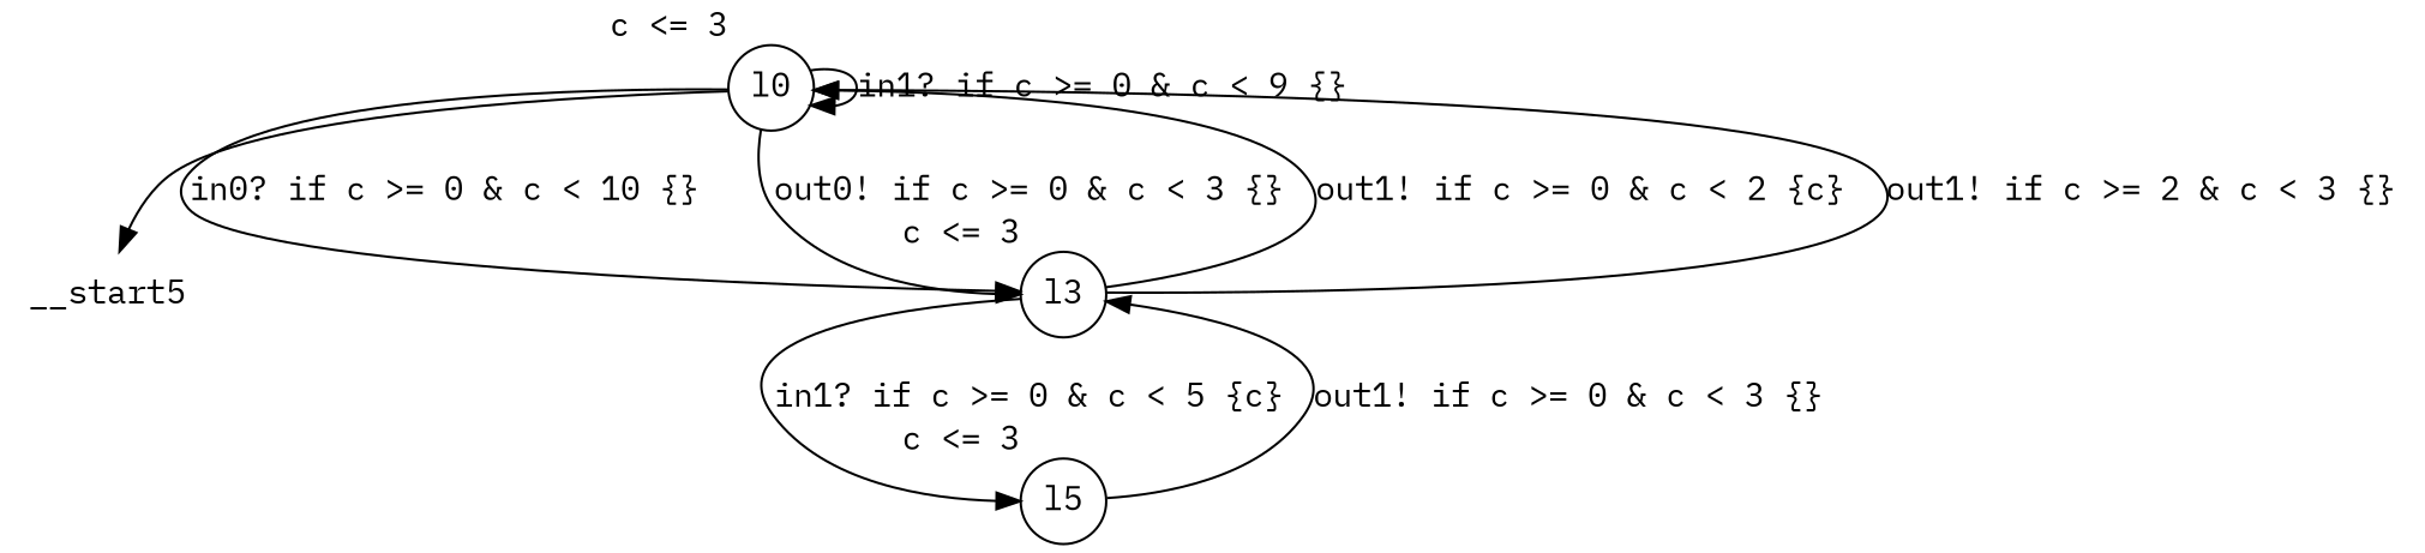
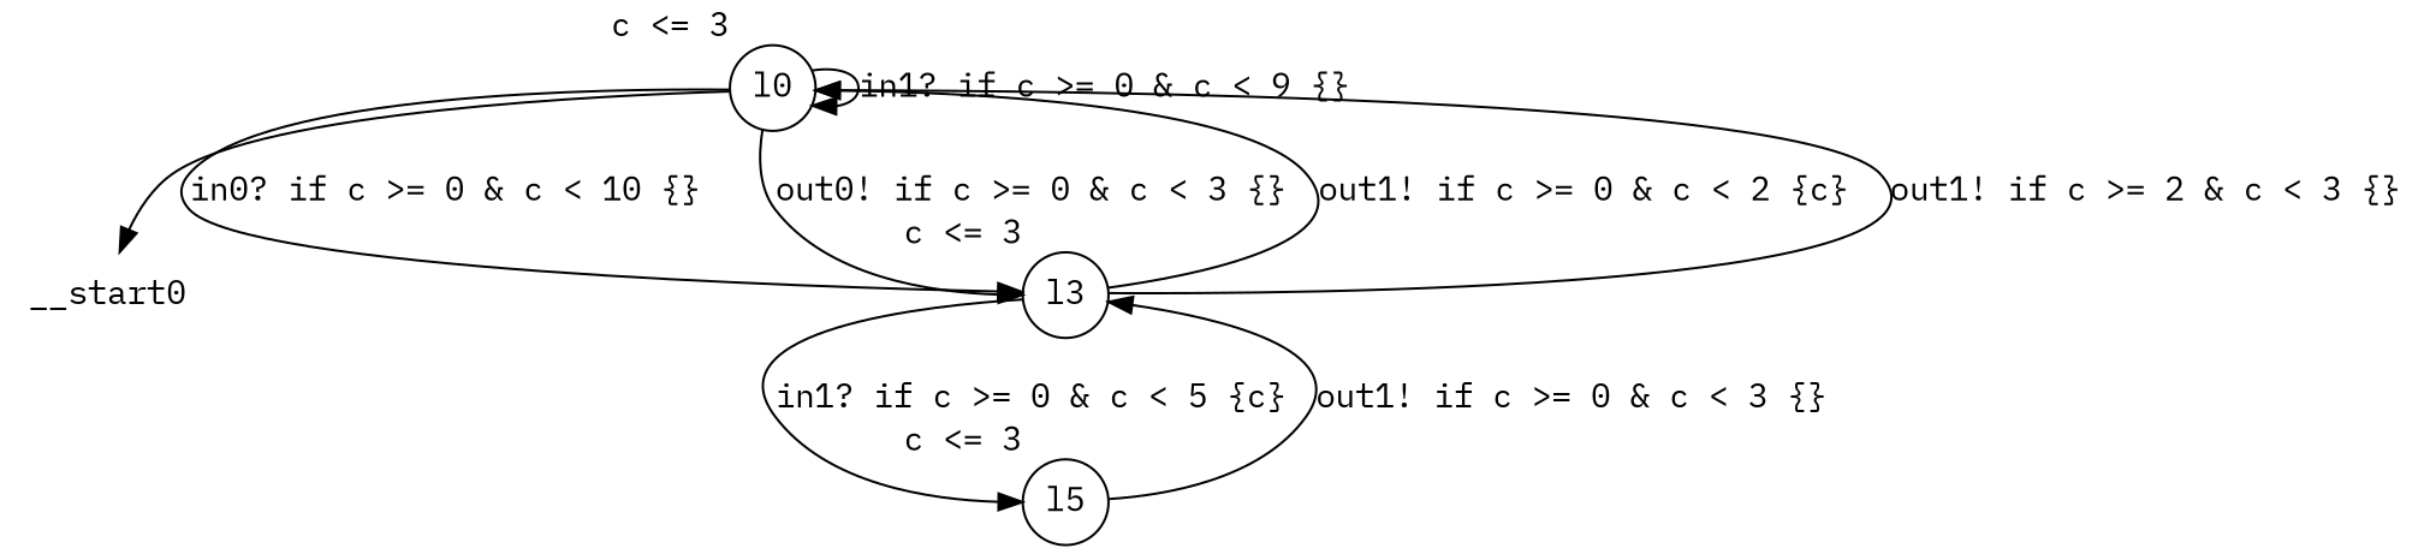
  digraph {
    fontname="IBM Plex Mono"
    node [fontname="IBM Plex Mono" shape=circle margin=0 xlabel="c <= 3"]
    edge [fontname="IBM Plex Mono"]
-   __start0 [shape=none label=__start5 margin="" xlabel=""]
+   __start0 [shape=none margin="" xlabel=""]
    n2 [label=l0]
    n3 [label=l3]
    n4 [label=l5]
    n2 -> __start0
    n2 -> n2 [label="in1? if c >= 0 & c < 9 {} "]
    n2 -> n3 [label="in0? if c >= 0 & c < 10 {} "]
    n2 -> n3 [label="out0! if c >= 0 & c < 3 {} "]
    n3 -> n2 [label="out1! if c >= 0 & c < 2 {c} "]
    n3 -> n2 [label="out1! if c >= 2 & c < 3 {} "]
    n3 -> n4 [label="in1? if c >= 0 & c < 5 {c} "]
    n4 -> n3 [label="out1! if c >= 0 & c < 3 {} "]
  }
